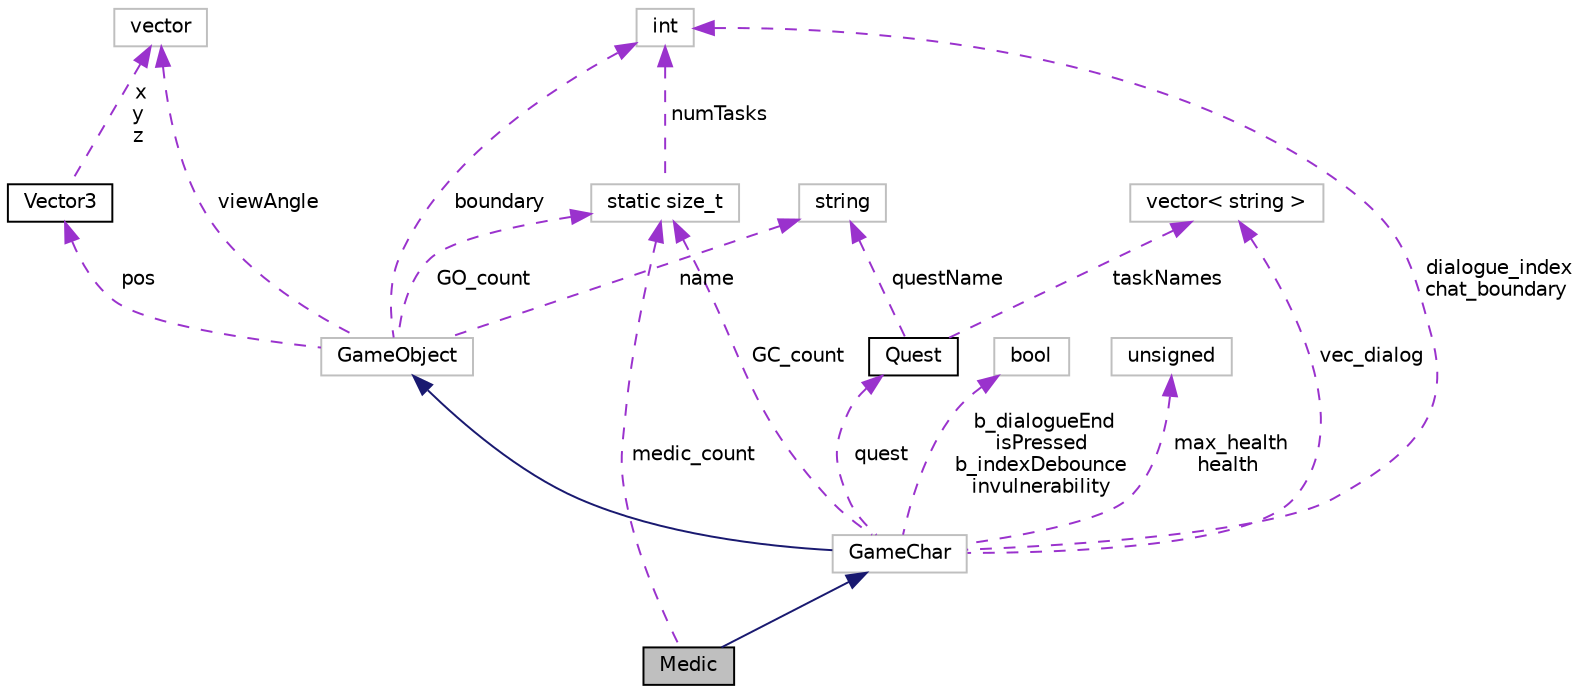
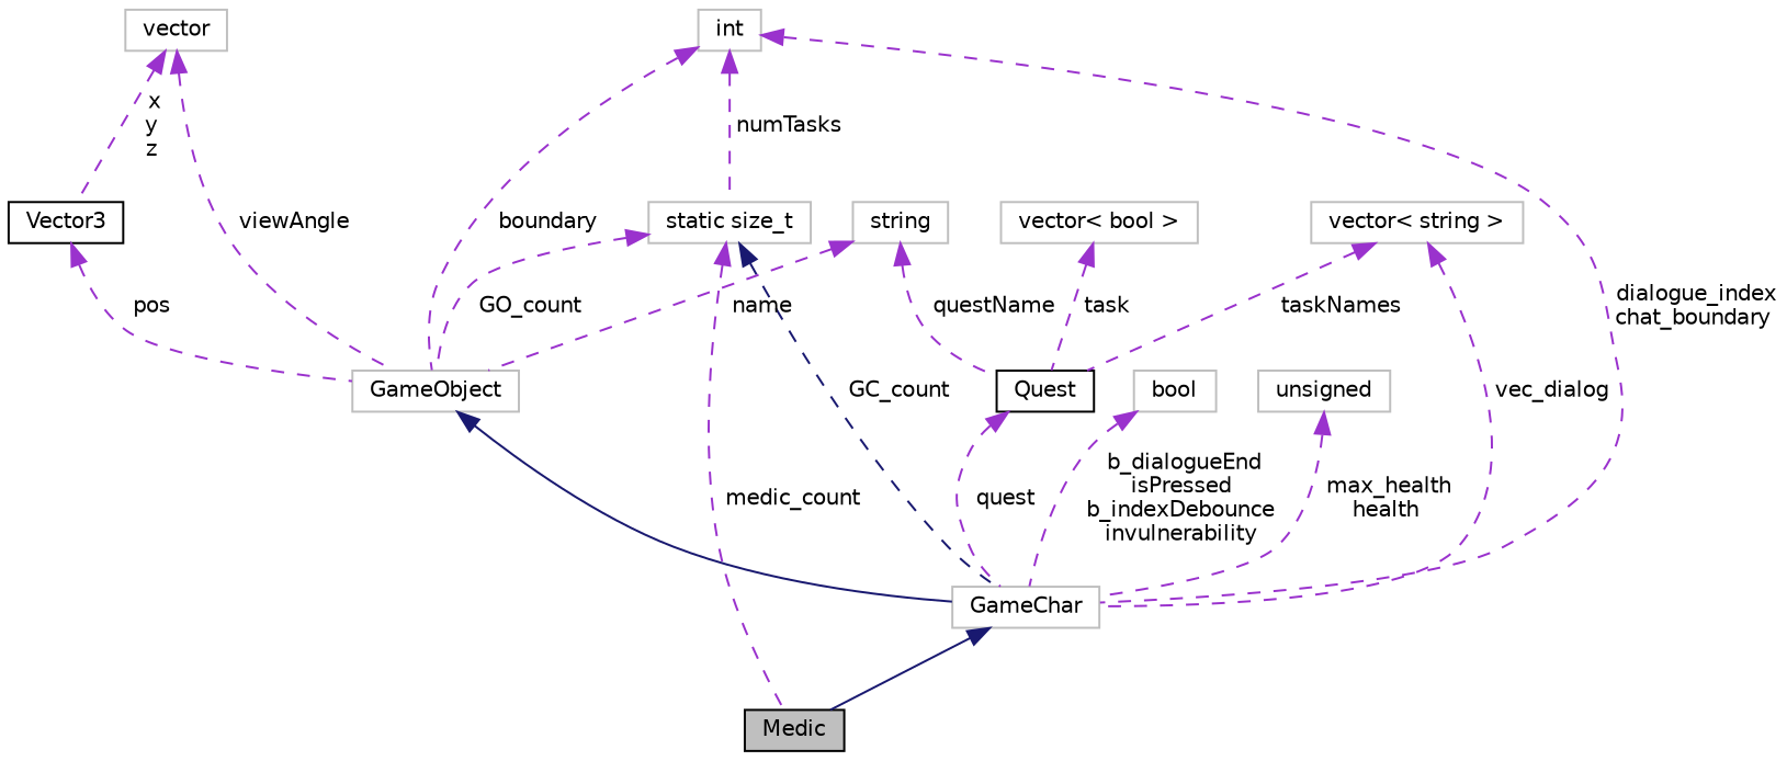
  digraph {
    node [color=grey75 fontname=Helvetica fontsize=10 shape=record]
    edge [color=darkorchid3 dir=back fontname=Helvetica fontsize=10 labelfontname=Helvetica labelfontsize=10 style=dashed]
    n1 [color=black fillcolor=grey75 fontcolor=black height=0.2 label=Medic style=filled width=0.4]
    n2 [height=0.2 label=GameChar width=0.4]
    n3 [height=0.2 label=GameObject width=0.4]
    n4 [height=0.2 label=vector width=0.4]
    n5 [color=black height=0.2 label=Vector3 width=0.4]
    n6 [height=0.2 label=int width=0.4]
    n7 [height=0.2 label="static size_t" width=0.4]
    n8 [color=black height=0.2 label=Quest width=0.4]
    n9 [height=0.2 label=string width=0.4]
    n10 [height=0.2 label="vector\< string \>" width=0.4]
    n11 [height=0.2 label=bool width=0.4]
    n12 [height=0.2 label=unsigned width=0.4]
+   n13 [height=0.2 label="vector\< bool \>" width=0.4]
    n2 -> n1 [color=midnightblue style=solid]
    n3 -> n2 [color=midnightblue style=solid]
    n4 -> n3 [label=" viewAngle"]
    n4 -> n5 [label=" x\ny\nz"]
    n5 -> n3 [label=" pos"]
    n6 -> n2 [label=" dialogue_index\nchat_boundary"]
    n6 -> n3 [label=" boundary"]
    n6 -> n7 [label=" numTasks"]
    n7 -> n1 [label=" medic_count"]
-   n7 -> n2 [label=" GC_count"]
+   n7 -> n2 [color=midnightblue label=" GC_count"]
    n7 -> n3 [label=" GO_count"]
    n8 -> n2 [label=" quest"]
    n9 -> n3 [label=" name"]
    n9 -> n8 [label=" questName"]
    n10 -> n2 [label=" vec_dialog"]
    n10 -> n8 [label=" taskNames"]
    n11 -> n2 [label=" b_dialogueEnd\nisPressed\nb_indexDebounce\ninvulnerability"]
    n12 -> n2 [label=" max_health\nhealth"]
+   n13 -> n8 [label=" task"]
  }
